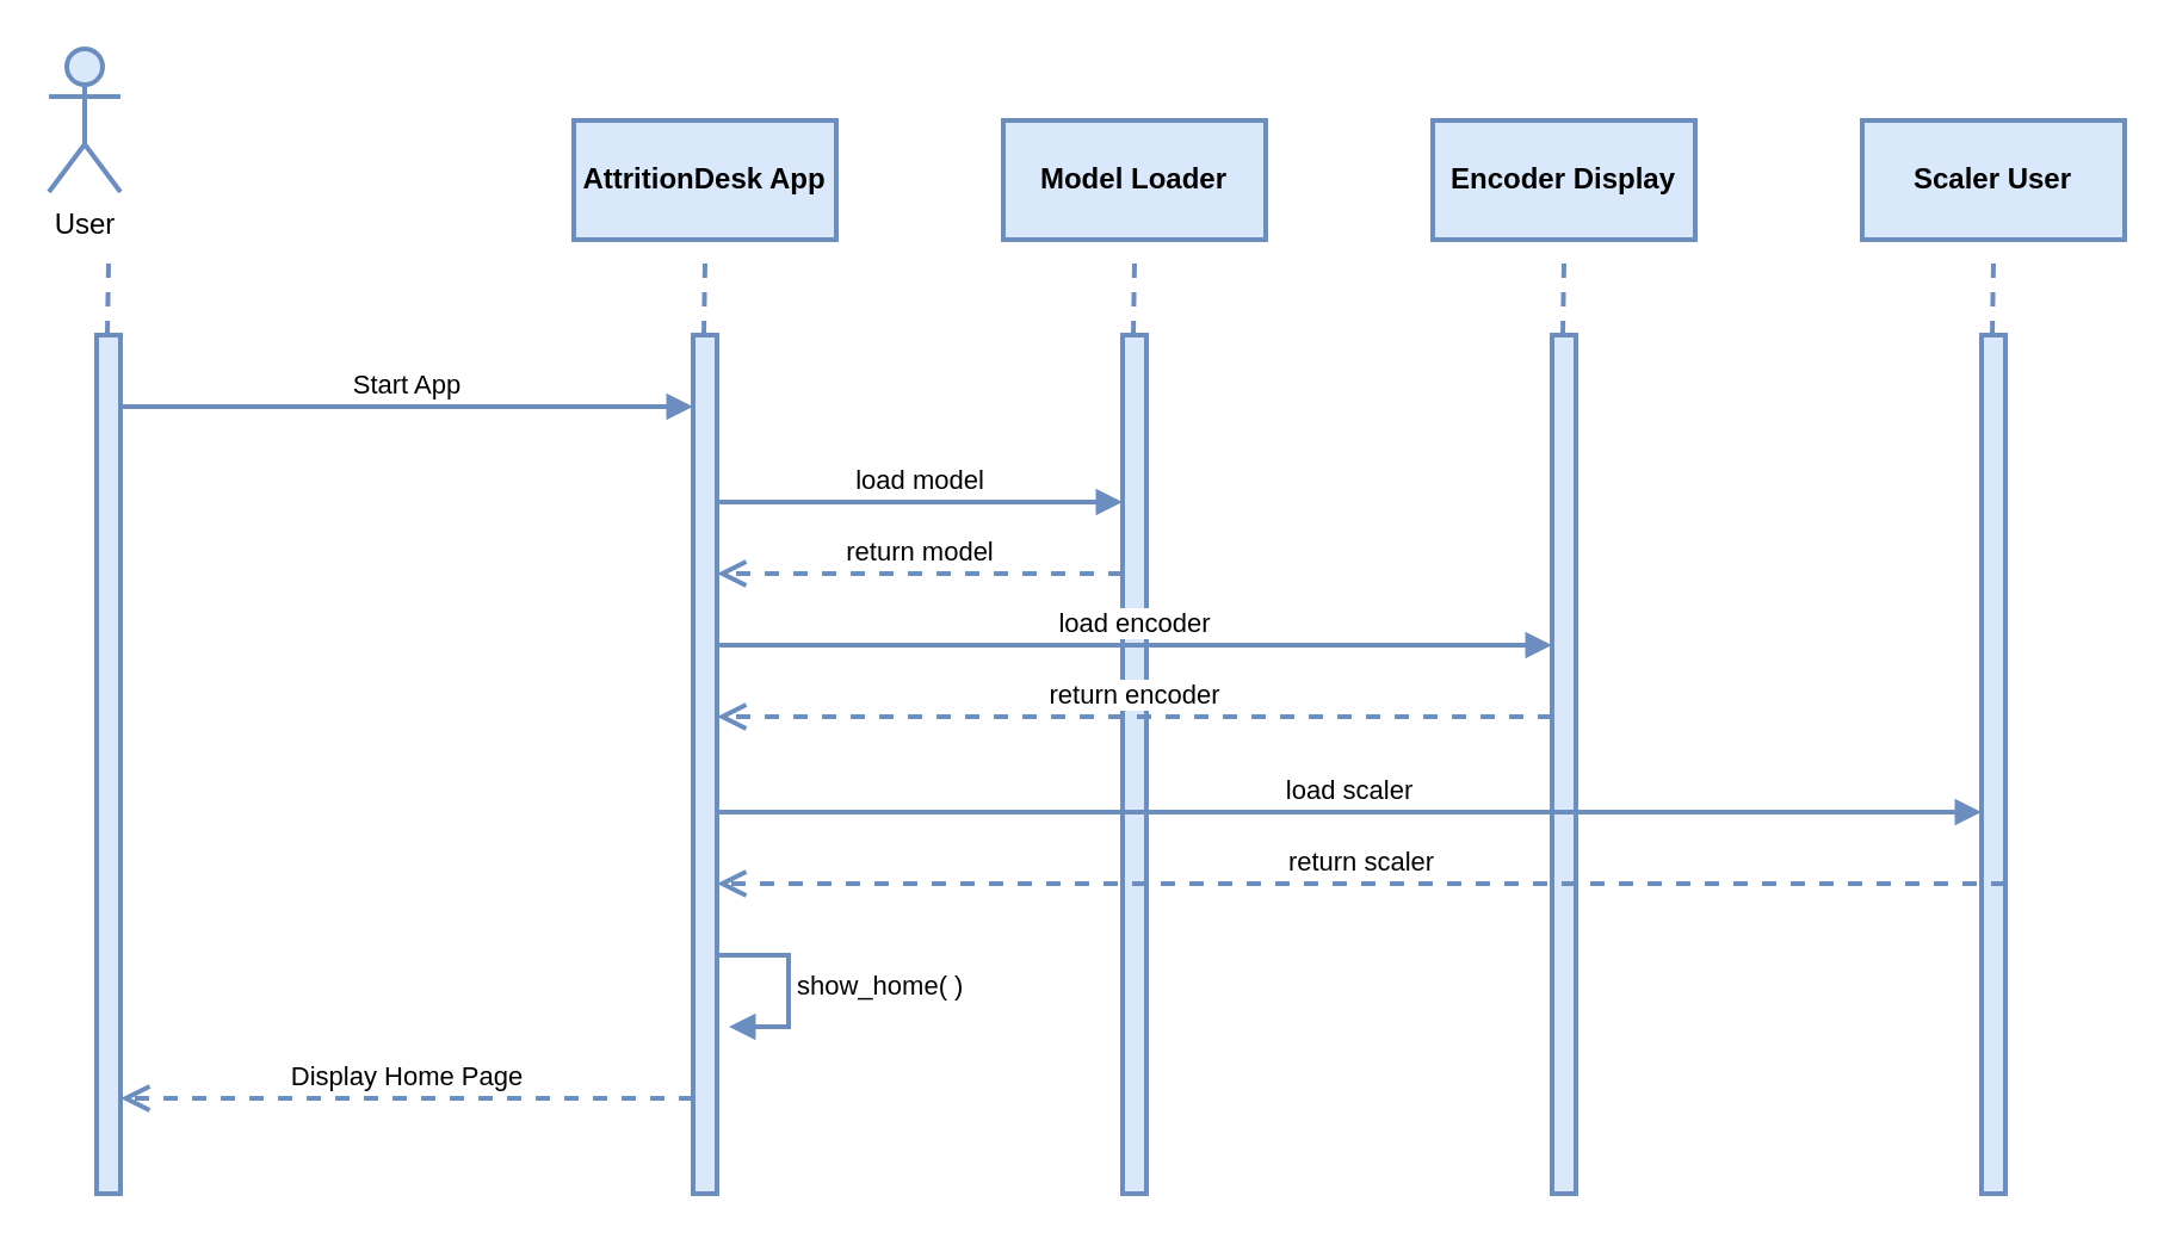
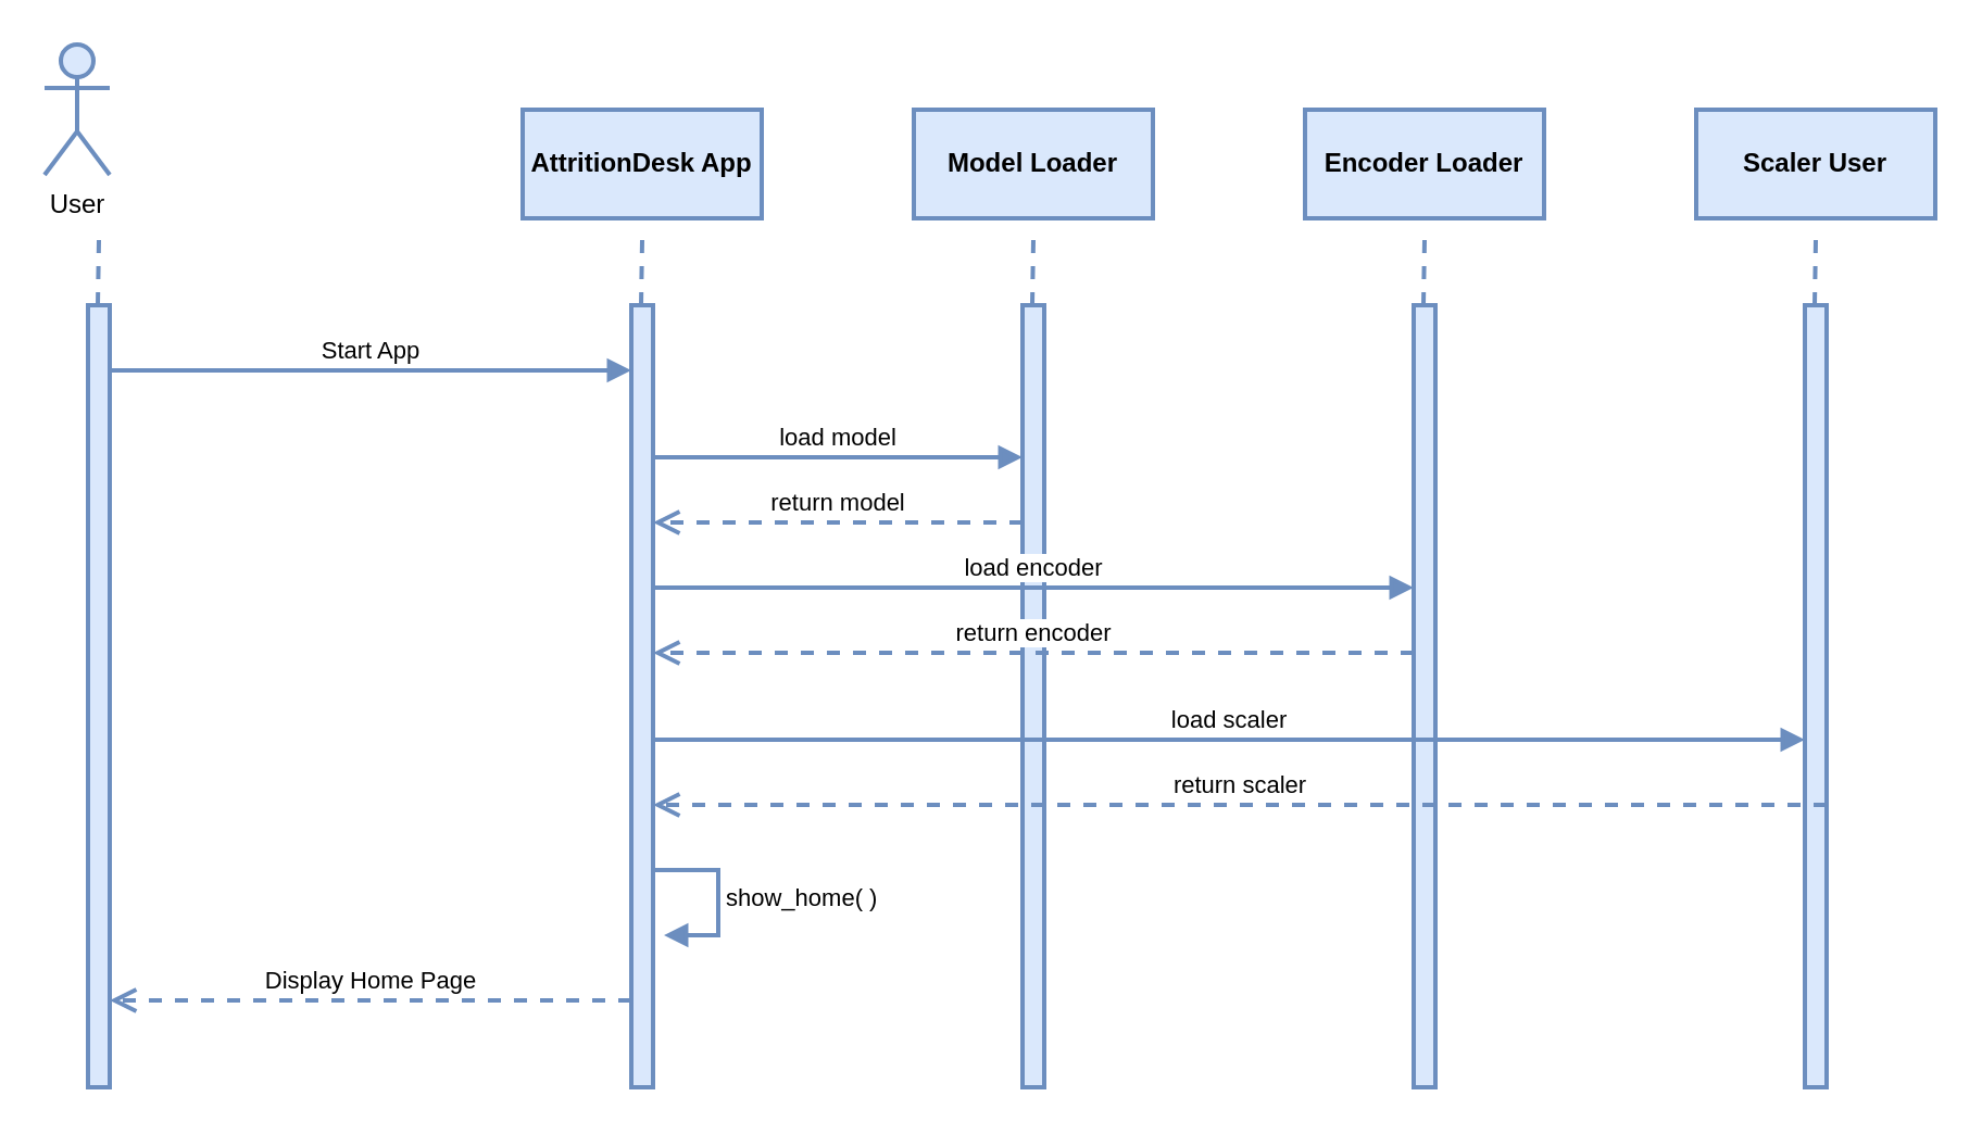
  <mxCell id="0" />
  <mxCell id="1" parent="0" />
  <mxCell id="2" value="" style="html=1;points=[[0,0,0,0,5],[0,1,0,0,-5],[1,0,0,0,5],[1,1,0,0,-5]];perimeter=orthogonalPerimeter;outlineConnect=0;targetShapes=umlLifeline;portConstraint=eastwest;newEdgeStyle={&quot;curved&quot;:0,&quot;rounded&quot;:0};fillColor=#dae8fc;strokeColor=#6c8ebf;strokeWidth=2;" vertex="1" parent="1"><mxGeometry x="470" y="140" width="10" height="360" as="geometry" /></mxCell>
  <mxCell id="3" value="" style="html=1;points=[[0,0,0,0,5],[0,1,0,0,-5],[1,0,0,0,5],[1,1,0,0,-5]];perimeter=orthogonalPerimeter;outlineConnect=0;targetShapes=umlLifeline;portConstraint=eastwest;newEdgeStyle={&quot;curved&quot;:0,&quot;rounded&quot;:0};fillColor=#dae8fc;strokeColor=#6c8ebf;strokeWidth=2;" vertex="1" parent="1"><mxGeometry x="290" y="140" width="10" height="360" as="geometry" /></mxCell>
  <mxCell id="4" value="load model" style="html=1;verticalAlign=bottom;endArrow=block;curved=0;rounded=0;fillColor=#dae8fc;strokeColor=#6c8ebf;strokeWidth=2;" edge="1" parent="1" target="2"><mxGeometry width="80" relative="1" as="geometry"><mxPoint x="300" y="210" as="sourcePoint" /><mxPoint x="460" y="210" as="targetPoint" /></mxGeometry></mxCell>
  <mxCell id="5" value="return model" style="html=1;verticalAlign=bottom;endArrow=open;dashed=1;endSize=8;curved=0;rounded=0;fillColor=#dae8fc;strokeColor=#6c8ebf;strokeWidth=2;" edge="1" parent="1"><mxGeometry relative="1" as="geometry"><mxPoint x="470" y="240" as="sourcePoint" /><mxPoint x="300" y="240" as="targetPoint" /></mxGeometry></mxCell>
  <mxCell id="6" value="load encoder" style="html=1;verticalAlign=bottom;endArrow=block;curved=0;rounded=0;fillColor=#dae8fc;strokeColor=#6c8ebf;strokeWidth=2;" edge="1" parent="1"><mxGeometry width="80" relative="1" as="geometry"><mxPoint x="300" y="270" as="sourcePoint" /><mxPoint x="650" y="270" as="targetPoint" /></mxGeometry></mxCell>
  <mxCell id="7" value="" style="html=1;points=[[0,0,0,0,5],[0,1,0,0,-5],[1,0,0,0,5],[1,1,0,0,-5]];perimeter=orthogonalPerimeter;outlineConnect=0;targetShapes=umlLifeline;portConstraint=eastwest;newEdgeStyle={&quot;curved&quot;:0,&quot;rounded&quot;:0};fillColor=#dae8fc;strokeColor=#6c8ebf;strokeWidth=2;" vertex="1" parent="1"><mxGeometry x="650" y="140" width="10" height="360" as="geometry" /></mxCell>
  <mxCell id="8" value="" style="html=1;points=[[0,0,0,0,5],[0,1,0,0,-5],[1,0,0,0,5],[1,1,0,0,-5]];perimeter=orthogonalPerimeter;outlineConnect=0;targetShapes=umlLifeline;portConstraint=eastwest;newEdgeStyle={&quot;curved&quot;:0,&quot;rounded&quot;:0};fillColor=#dae8fc;strokeColor=#6c8ebf;strokeWidth=2;" vertex="1" parent="1"><mxGeometry x="830" y="140" width="10" height="360" as="geometry" /></mxCell>
  <mxCell id="9" value="load scaler" style="html=1;verticalAlign=bottom;endArrow=block;curved=0;rounded=0;fillColor=#dae8fc;strokeColor=#6c8ebf;strokeWidth=2;" edge="1" parent="1"><mxGeometry width="80" relative="1" as="geometry"><mxPoint x="300" y="340" as="sourcePoint" /><mxPoint x="830" y="340" as="targetPoint" /></mxGeometry></mxCell>
  <mxCell id="10" value="return encoder" style="html=1;verticalAlign=bottom;endArrow=open;dashed=1;endSize=8;curved=0;rounded=0;fillColor=#dae8fc;strokeColor=#6c8ebf;strokeWidth=2;" edge="1" parent="1" target="3"><mxGeometry relative="1" as="geometry"><mxPoint x="650" y="300" as="sourcePoint" /><mxPoint x="410" y="300" as="targetPoint" /></mxGeometry></mxCell>
  <mxCell id="11" value="return scaler" style="html=1;verticalAlign=bottom;endArrow=open;dashed=1;endSize=8;curved=0;rounded=0;fillColor=#dae8fc;strokeColor=#6c8ebf;strokeWidth=2;" edge="1" parent="1" target="3"><mxGeometry relative="1" as="geometry"><mxPoint x="840" y="370" as="sourcePoint" /><mxPoint x="600" y="370" as="targetPoint" /></mxGeometry></mxCell>
  <mxCell id="12" value="User" style="shape=umlActor;verticalLabelPosition=bottom;verticalAlign=top;html=1;outlineConnect=0;fillColor=#dae8fc;strokeColor=#6c8ebf;strokeWidth=2;" vertex="1" parent="1"><mxGeometry x="20" y="20" width="30" height="60" as="geometry" /></mxCell>
  <mxCell id="13" value="AttritionDesk App" style="html=1;whiteSpace=wrap;fillColor=#dae8fc;strokeColor=#6c8ebf;fontStyle=1;strokeWidth=2;" vertex="1" parent="1"><mxGeometry x="240" y="50" width="110" height="50" as="geometry" /></mxCell>
  <mxCell id="14" value="" style="html=1;points=[[0,0,0,0,5],[0,1,0,0,-5],[1,0,0,0,5],[1,1,0,0,-5]];perimeter=orthogonalPerimeter;outlineConnect=0;targetShapes=umlLifeline;portConstraint=eastwest;newEdgeStyle={&quot;curved&quot;:0,&quot;rounded&quot;:0};fillColor=#dae8fc;strokeColor=#6c8ebf;strokeWidth=2;" vertex="1" parent="1"><mxGeometry x="40" y="140" width="10" height="360" as="geometry" /></mxCell>
  <mxCell id="15" value="" style="endArrow=none;dashed=1;html=1;rounded=0;fillColor=#dae8fc;strokeColor=#6c8ebf;strokeWidth=2;" edge="1" parent="1"><mxGeometry width="50" height="50" relative="1" as="geometry"><mxPoint x="44.5" y="140" as="sourcePoint" /><mxPoint x="45" y="110" as="targetPoint" /></mxGeometry></mxCell>
  <mxCell id="16" value="" style="endArrow=none;dashed=1;html=1;rounded=0;fillColor=#dae8fc;strokeColor=#6c8ebf;strokeWidth=2;" edge="1" parent="1"><mxGeometry width="50" height="50" relative="1" as="geometry"><mxPoint x="294.5" y="140" as="sourcePoint" /><mxPoint x="295" y="110" as="targetPoint" /></mxGeometry></mxCell>
  <mxCell id="17" value="Start App" style="html=1;verticalAlign=bottom;endArrow=block;curved=0;rounded=0;fillColor=#dae8fc;strokeColor=#6c8ebf;strokeWidth=2;" edge="1" parent="1" target="3"><mxGeometry width="80" relative="1" as="geometry"><mxPoint x="50" y="170" as="sourcePoint" /><mxPoint x="130" y="170" as="targetPoint" /></mxGeometry></mxCell>
  <mxCell id="18" value="Display Home Page" style="html=1;verticalAlign=bottom;endArrow=open;dashed=1;endSize=8;curved=0;rounded=0;fillColor=#dae8fc;strokeColor=#6c8ebf;strokeWidth=2;" edge="1" parent="1"><mxGeometry relative="1" as="geometry"><mxPoint x="290" y="460" as="sourcePoint" /><mxPoint x="50" y="460" as="targetPoint" /></mxGeometry></mxCell>
  <mxCell id="19" value="Model Loader" style="html=1;whiteSpace=wrap;fillColor=#dae8fc;strokeColor=#6c8ebf;fontStyle=1;strokeWidth=2;" vertex="1" parent="1"><mxGeometry x="420" y="50" width="110" height="50" as="geometry" /></mxCell>
  <mxCell id="20" value="" style="endArrow=none;dashed=1;html=1;rounded=0;fillColor=#dae8fc;strokeColor=#6c8ebf;strokeWidth=2;" edge="1" parent="1"><mxGeometry width="50" height="50" relative="1" as="geometry"><mxPoint x="474.5" y="140" as="sourcePoint" /><mxPoint x="475" y="110" as="targetPoint" /></mxGeometry></mxCell>
- <mxCell id="21" value="Encoder Display" style="html=1;whiteSpace=wrap;fillColor=#dae8fc;strokeColor=#6c8ebf;fontStyle=1;strokeWidth=2;" vertex="1" parent="1"><mxGeometry x="600" y="50" width="110" height="50" as="geometry" /></mxCell>
+ <mxCell id="21" value="Encoder Loader" style="html=1;whiteSpace=wrap;fillColor=#dae8fc;strokeColor=#6c8ebf;fontStyle=1;strokeWidth=2;" vertex="1" parent="1"><mxGeometry x="600" y="50" width="110" height="50" as="geometry" /></mxCell>
  <mxCell id="22" value="" style="endArrow=none;dashed=1;html=1;rounded=0;fillColor=#dae8fc;strokeColor=#6c8ebf;strokeWidth=2;" edge="1" parent="1"><mxGeometry width="50" height="50" relative="1" as="geometry"><mxPoint x="654.5" y="140" as="sourcePoint" /><mxPoint x="655" y="110" as="targetPoint" /></mxGeometry></mxCell>
  <mxCell id="23" value="Scaler User" style="html=1;whiteSpace=wrap;fillColor=#dae8fc;strokeColor=#6c8ebf;fontStyle=1;strokeWidth=2;" vertex="1" parent="1"><mxGeometry x="780" y="50" width="110" height="50" as="geometry" /></mxCell>
  <mxCell id="24" value="" style="endArrow=none;dashed=1;html=1;rounded=0;fillColor=#dae8fc;strokeColor=#6c8ebf;strokeWidth=2;" edge="1" parent="1"><mxGeometry width="50" height="50" relative="1" as="geometry"><mxPoint x="834.5" y="140" as="sourcePoint" /><mxPoint x="835" y="110" as="targetPoint" /></mxGeometry></mxCell>
  <mxCell id="25" value="show_home( )" style="html=1;align=left;spacingLeft=2;endArrow=block;rounded=0;edgeStyle=orthogonalEdgeStyle;curved=0;rounded=0;fillColor=#dae8fc;strokeColor=#6c8ebf;strokeWidth=2;" edge="1" parent="1"><mxGeometry relative="1" as="geometry"><mxPoint x="300" y="400" as="sourcePoint" /><Array as="points"><mxPoint x="330" y="430" /></Array><mxPoint x="305" y="430" as="targetPoint" /></mxGeometry></mxCell>
